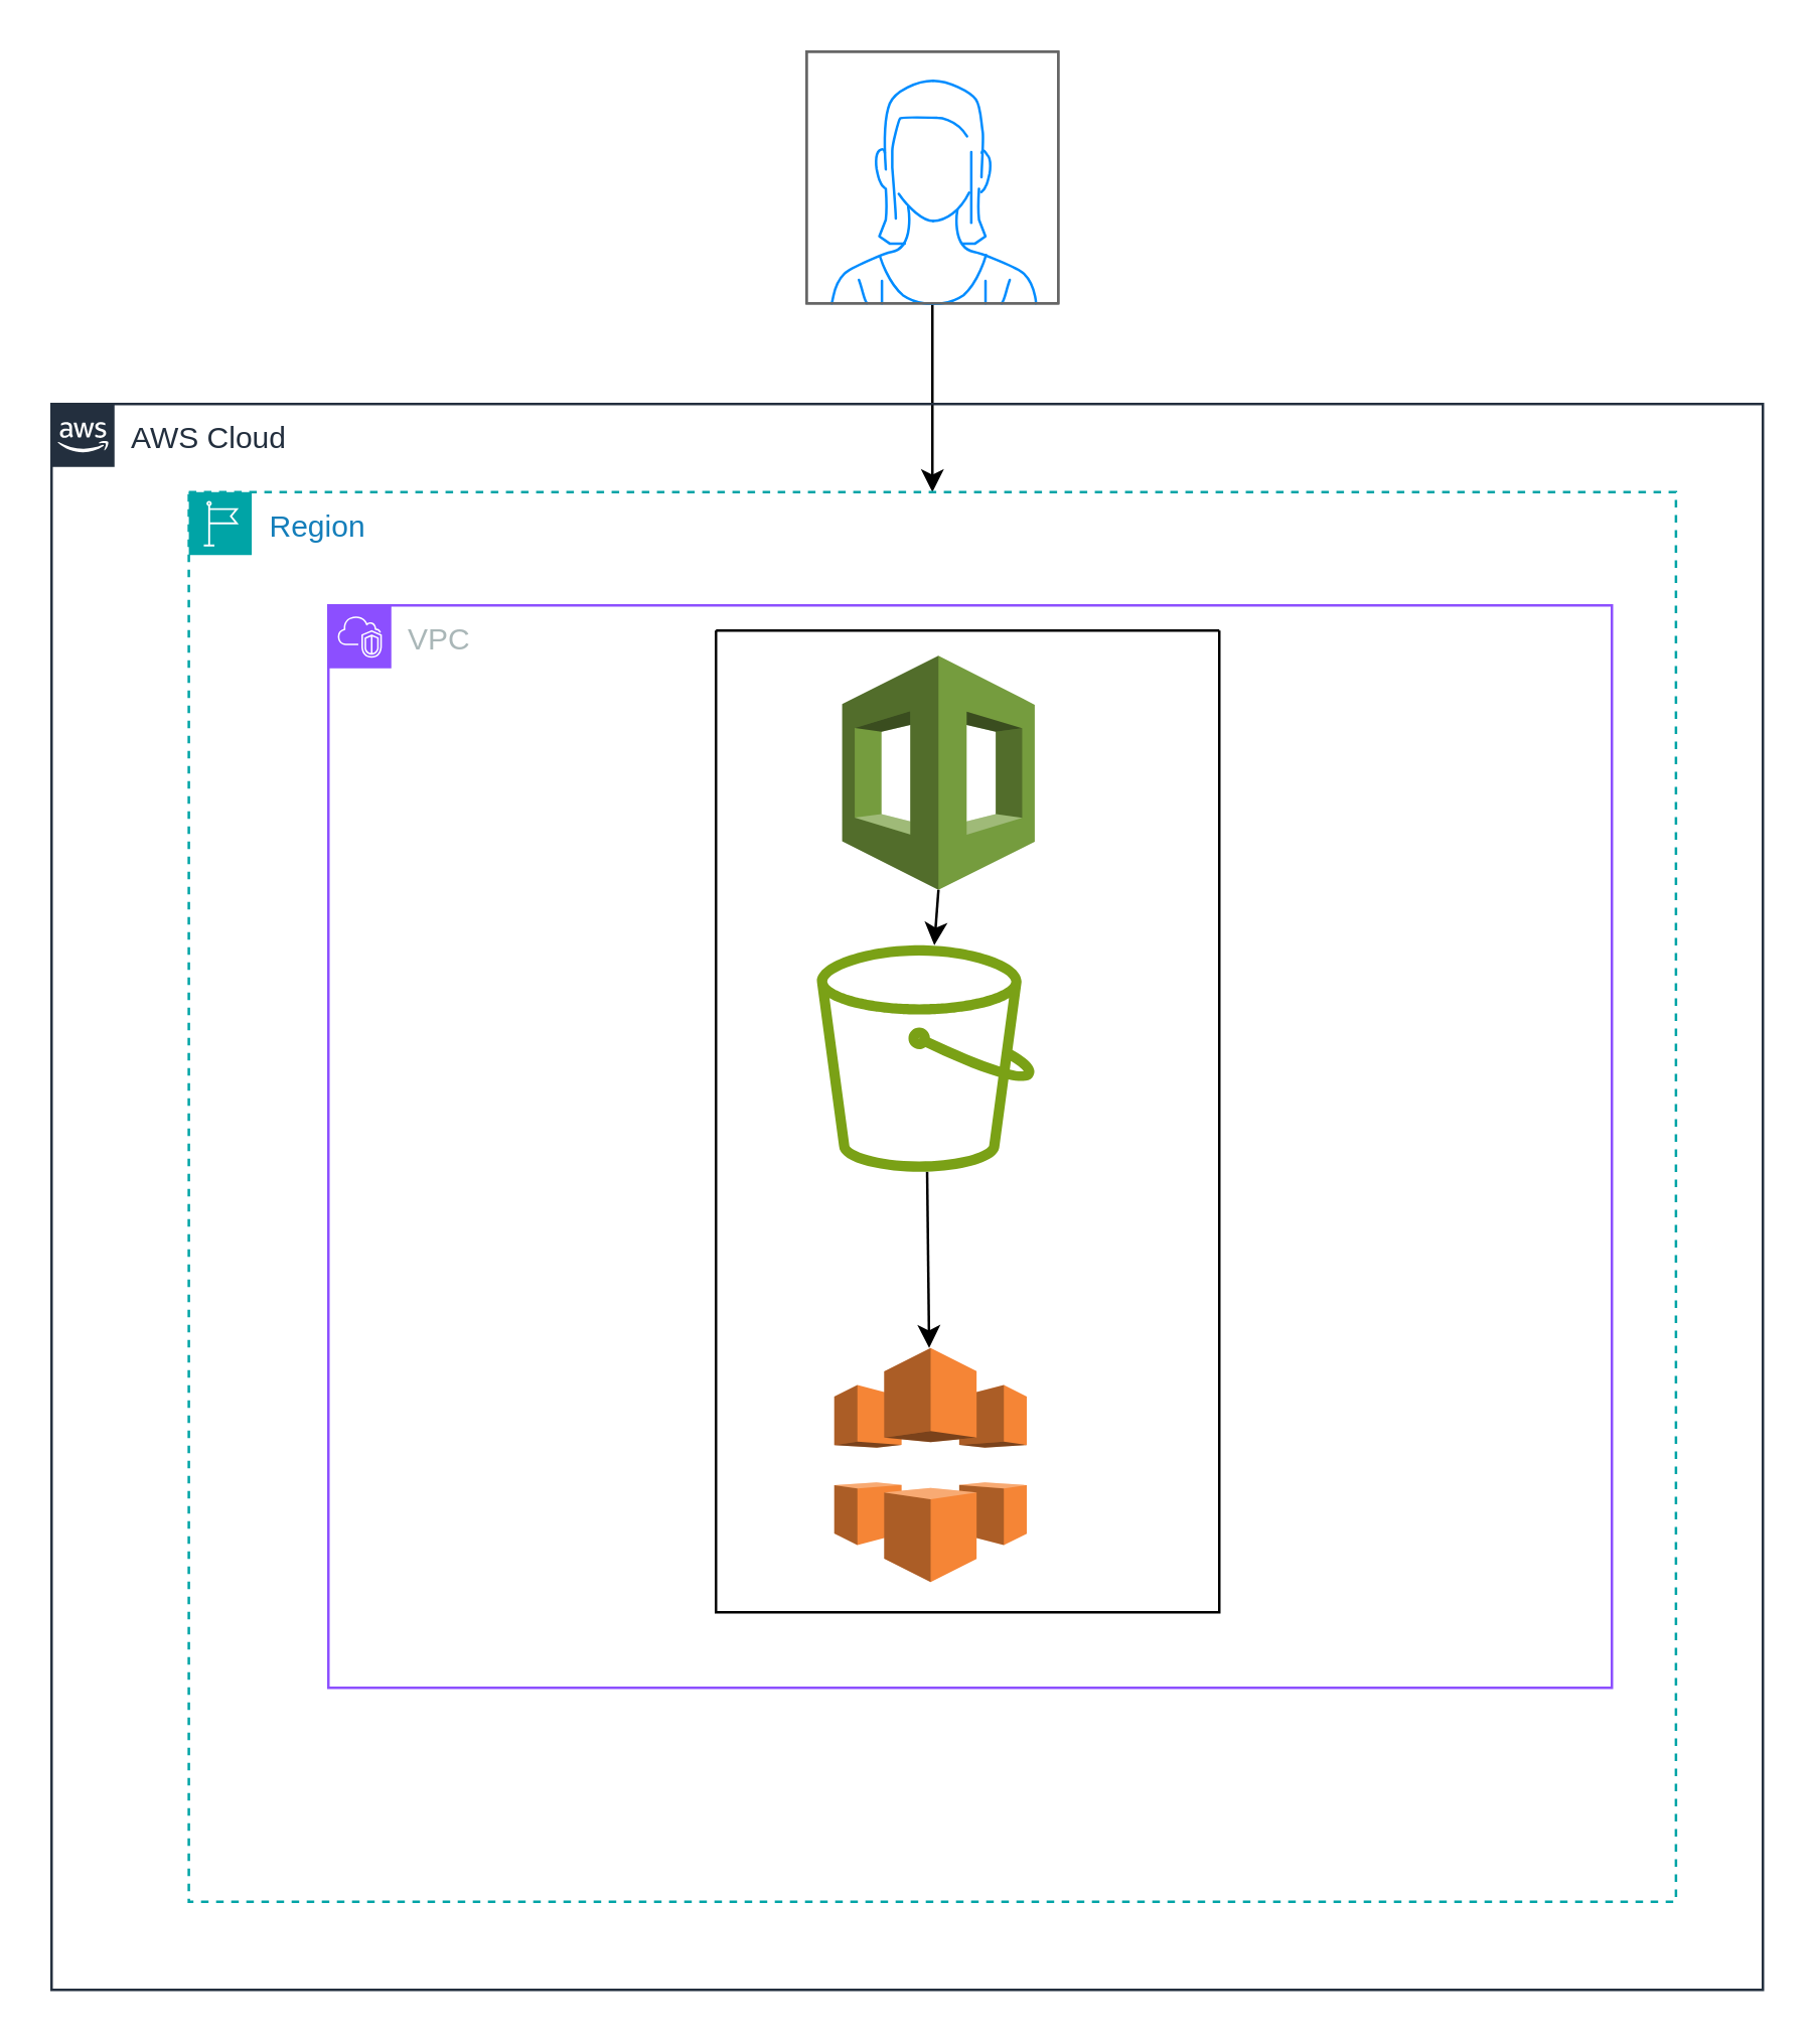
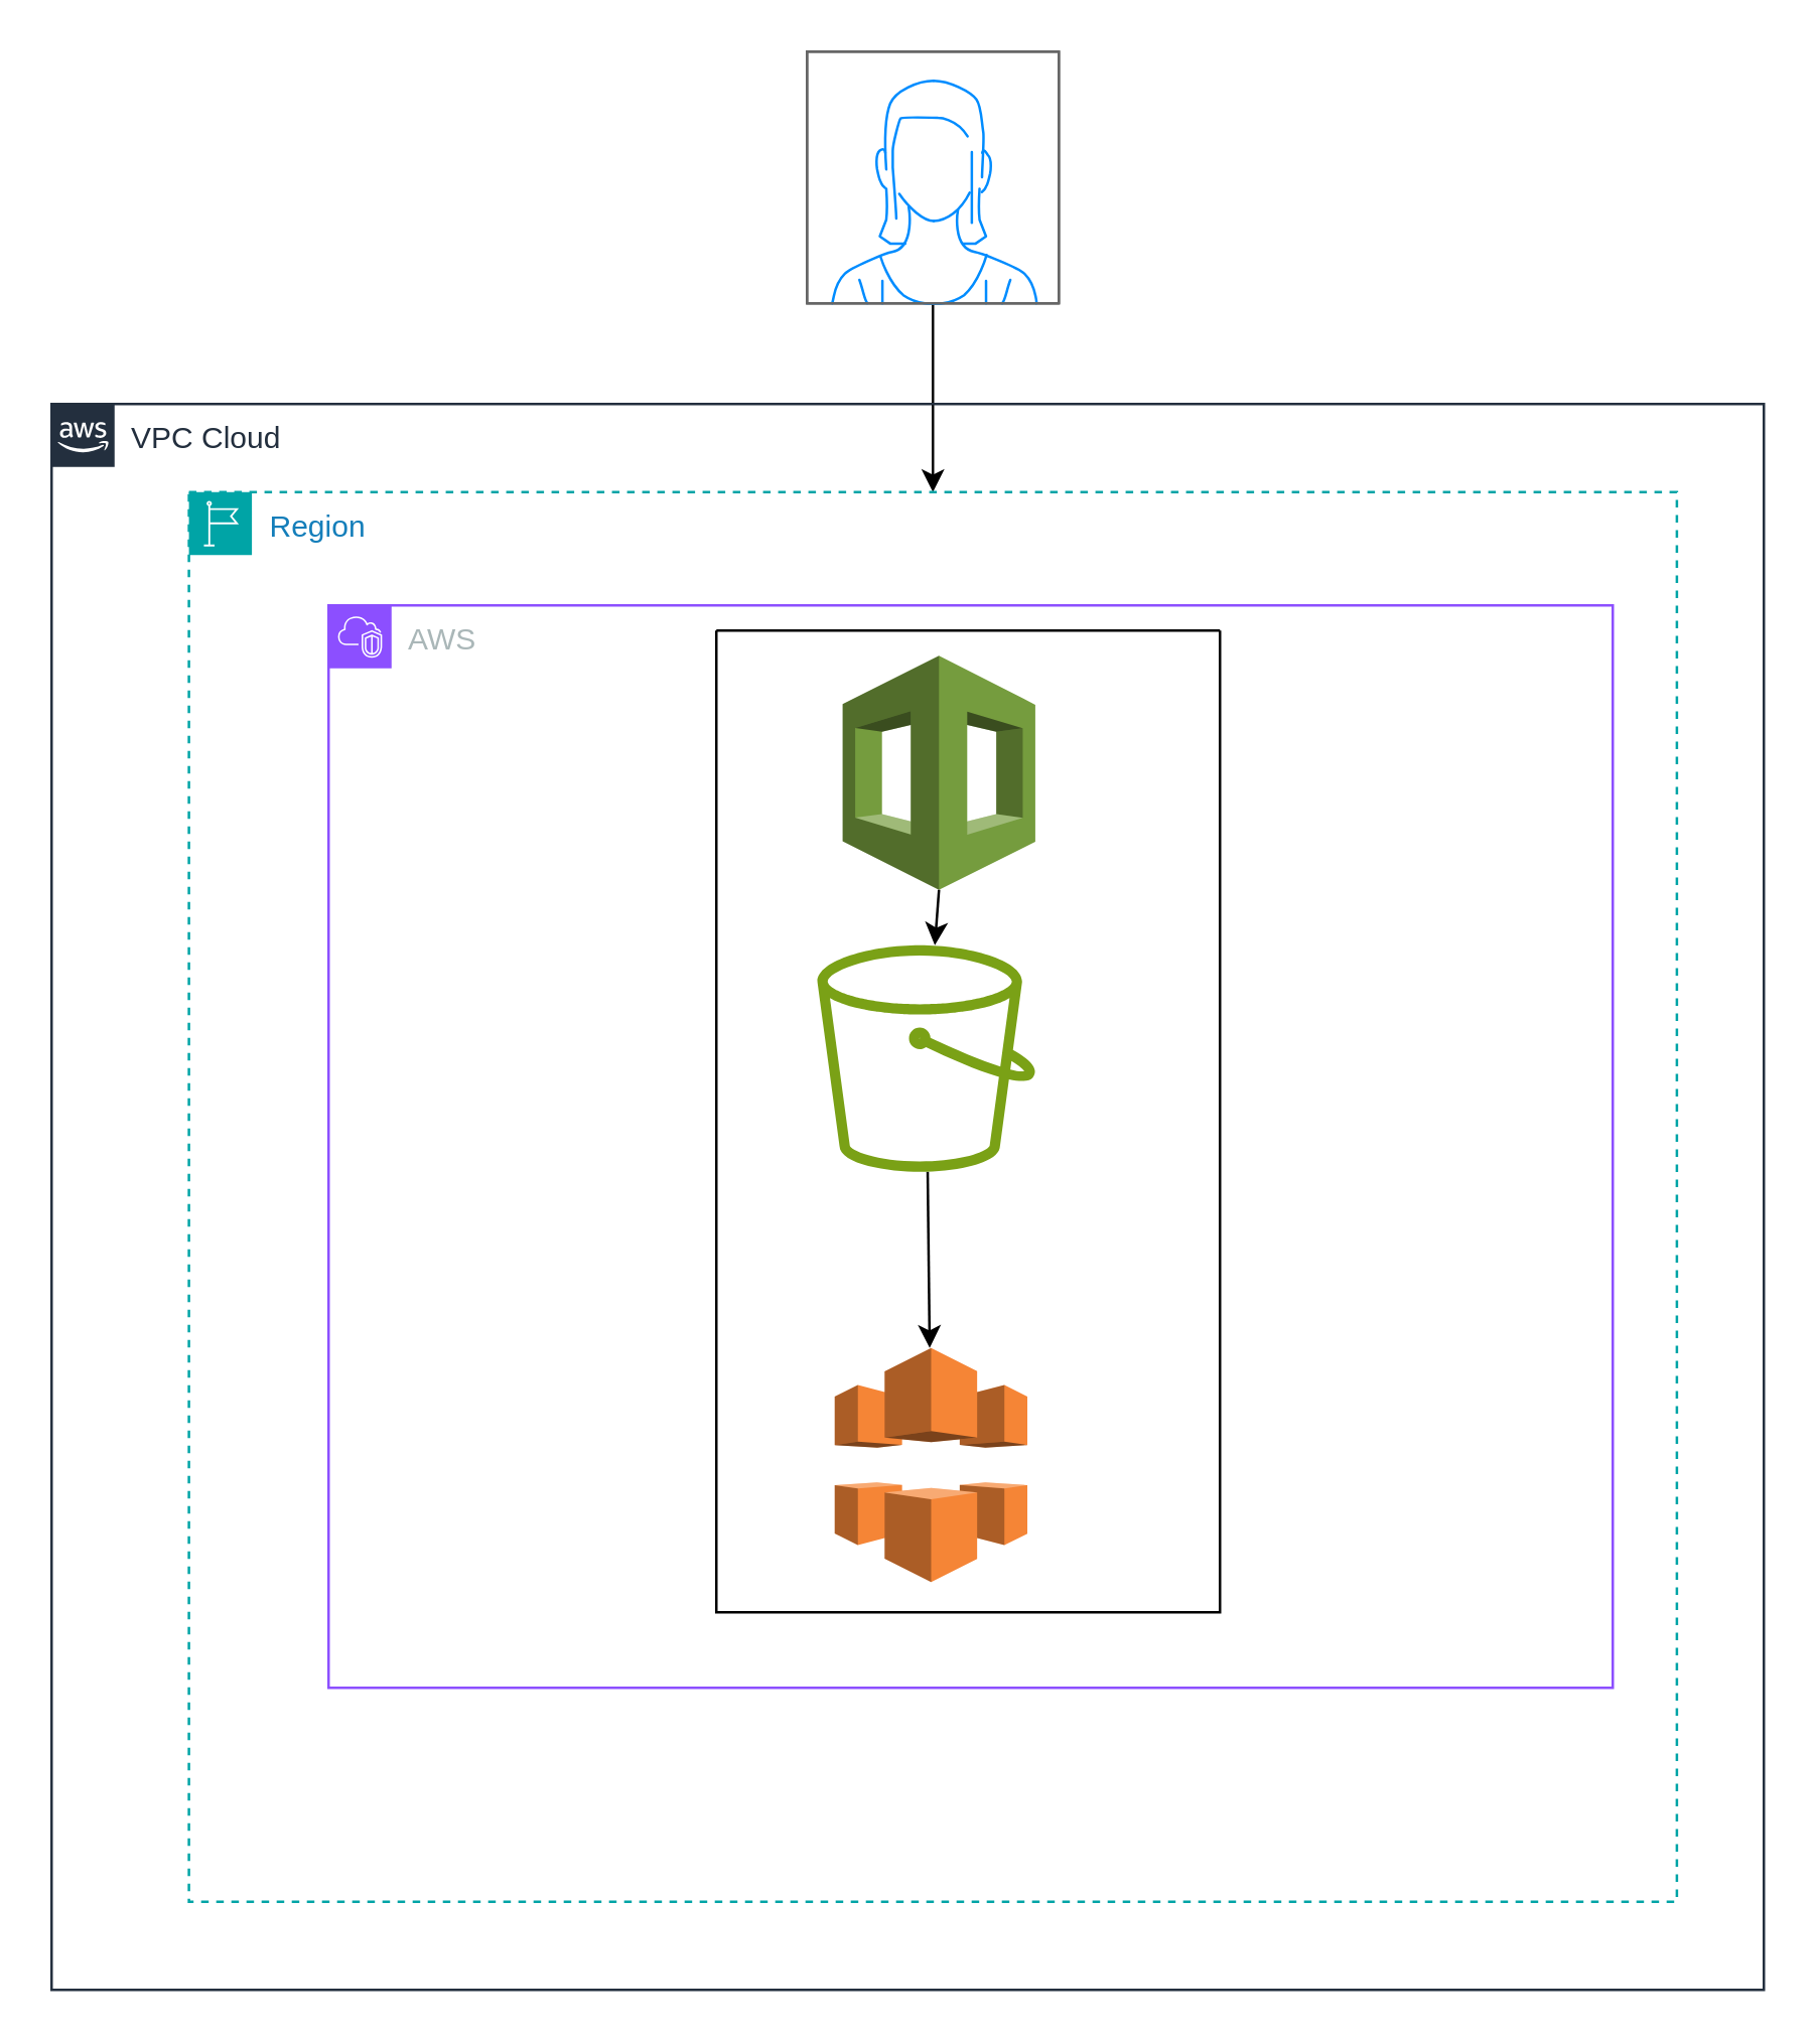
  <mxCell id="0" />
  <mxCell id="1" parent="0" />
  <mxCell id="2" value="" style="edgeStyle=none;rounded=0;orthogonalLoop=1;jettySize=auto;html=1;" edge="1" parent="1" source="3" target="5"><mxGeometry relative="1" as="geometry" /></mxCell>
  <mxCell id="3" value="" style="verticalLabelPosition=bottom;shadow=0;dashed=0;align=center;html=1;verticalAlign=top;strokeWidth=1;shape=mxgraph.mockup.containers.userFemale;strokeColor=#666666;strokeColor2=#008cff;" vertex="1" parent="1"><mxGeometry x="320" y="20" width="100" height="100" as="geometry" /></mxCell>
- <mxCell id="4" value="AWS Cloud" style="points=[[0,0],[0.25,0],[0.5,0],[0.75,0],[1,0],[1,0.25],[1,0.5],[1,0.75],[1,1],[0.75,1],[0.5,1],[0.25,1],[0,1],[0,0.75],[0,0.5],[0,0.25]];outlineConnect=0;gradientColor=none;html=1;whiteSpace=wrap;fontSize=12;fontStyle=0;container=1;pointerEvents=0;collapsible=0;recursiveResize=0;shape=mxgraph.aws4.group;grIcon=mxgraph.aws4.group_aws_cloud_alt;strokeColor=#232F3E;fillColor=none;verticalAlign=top;align=left;spacingLeft=30;fontColor=#232F3E;dashed=0;" vertex="1" parent="1"><mxGeometry x="20" y="160" width="680" height="630" as="geometry" /></mxCell>
+ <mxCell id="4" value="VPC Cloud" style="points=[[0,0],[0.25,0],[0.5,0],[0.75,0],[1,0],[1,0.25],[1,0.5],[1,0.75],[1,1],[0.75,1],[0.5,1],[0.25,1],[0,1],[0,0.75],[0,0.5],[0,0.25]];outlineConnect=0;gradientColor=none;html=1;whiteSpace=wrap;fontSize=12;fontStyle=0;container=1;pointerEvents=0;collapsible=0;recursiveResize=0;shape=mxgraph.aws4.group;grIcon=mxgraph.aws4.group_aws_cloud_alt;strokeColor=#232F3E;fillColor=none;verticalAlign=top;align=left;spacingLeft=30;fontColor=#232F3E;dashed=0;" vertex="1" parent="1"><mxGeometry x="20" y="160" width="680" height="630" as="geometry" /></mxCell>
  <mxCell id="5" value="Region" style="points=[[0,0],[0.25,0],[0.5,0],[0.75,0],[1,0],[1,0.25],[1,0.5],[1,0.75],[1,1],[0.75,1],[0.5,1],[0.25,1],[0,1],[0,0.75],[0,0.5],[0,0.25]];outlineConnect=0;gradientColor=none;html=1;whiteSpace=wrap;fontSize=12;fontStyle=0;container=1;pointerEvents=0;collapsible=0;recursiveResize=0;shape=mxgraph.aws4.group;grIcon=mxgraph.aws4.group_region;strokeColor=#00A4A6;fillColor=none;verticalAlign=top;align=left;spacingLeft=30;fontColor=#147EBA;dashed=1;" vertex="1" parent="4"><mxGeometry x="54.54" y="35" width="590.92" height="560" as="geometry" /></mxCell>
  <mxCell id="6" value="" style="edgeStyle=none;rounded=0;orthogonalLoop=1;jettySize=auto;html=1;" edge="1" parent="5" source="7" target="8"><mxGeometry relative="1" as="geometry" /></mxCell>
  <mxCell id="7" value="" style="sketch=0;outlineConnect=0;fontColor=#232F3E;gradientColor=none;fillColor=#7AA116;strokeColor=none;dashed=0;verticalLabelPosition=bottom;verticalAlign=top;align=center;html=1;fontSize=12;fontStyle=0;aspect=fixed;pointerEvents=1;shape=mxgraph.aws4.bucket;" vertex="1" parent="5"><mxGeometry x="249.58" y="180" width="86.54" height="90" as="geometry" /></mxCell>
  <mxCell id="8" value="" style="outlineConnect=0;dashed=0;verticalLabelPosition=bottom;verticalAlign=top;align=center;html=1;shape=mxgraph.aws3.cloudfront;fillColor=#F58536;gradientColor=none;" vertex="1" parent="5"><mxGeometry x="256.46" y="340" width="76.5" height="93" as="geometry" /></mxCell>
  <mxCell id="9" style="edgeStyle=none;rounded=0;orthogonalLoop=1;jettySize=auto;html=1;exitX=0.5;exitY=0;exitDx=0;exitDy=0;" edge="1" parent="4" source="5" target="5"><mxGeometry relative="1" as="geometry" /></mxCell>
  <mxCell id="10" style="edgeStyle=none;rounded=0;orthogonalLoop=1;jettySize=auto;html=1;exitX=0.5;exitY=0;exitDx=0;exitDy=0;" edge="1" parent="4" source="5" target="5"><mxGeometry relative="1" as="geometry" /></mxCell>
  <mxCell id="11" style="edgeStyle=none;rounded=0;orthogonalLoop=1;jettySize=auto;html=1;exitX=0;exitY=0.25;exitDx=0;exitDy=0;" edge="1" parent="1" source="4" target="4"><mxGeometry relative="1" as="geometry" /></mxCell>
  <mxCell id="12" style="edgeStyle=none;rounded=0;orthogonalLoop=1;jettySize=auto;html=1;exitX=1;exitY=0.5;exitDx=0;exitDy=0;" edge="1" parent="1" source="4" target="4"><mxGeometry relative="1" as="geometry" /></mxCell>
- <mxCell id="13" value="VPC" style="points=[[0,0],[0.25,0],[0.5,0],[0.75,0],[1,0],[1,0.25],[1,0.5],[1,0.75],[1,1],[0.75,1],[0.5,1],[0.25,1],[0,1],[0,0.75],[0,0.5],[0,0.25]];outlineConnect=0;gradientColor=none;html=1;whiteSpace=wrap;fontSize=12;fontStyle=0;container=1;pointerEvents=0;collapsible=0;recursiveResize=0;shape=mxgraph.aws4.group;grIcon=mxgraph.aws4.group_vpc2;strokeColor=#8C4FFF;fillColor=none;verticalAlign=top;align=left;spacingLeft=30;fontColor=#AAB7B8;dashed=0;" vertex="1" parent="1"><mxGeometry x="130" y="240" width="510" height="430" as="geometry" /></mxCell>
+ <mxCell id="13" value="AWS" style="points=[[0,0],[0.25,0],[0.5,0],[0.75,0],[1,0],[1,0.25],[1,0.5],[1,0.75],[1,1],[0.75,1],[0.5,1],[0.25,1],[0,1],[0,0.75],[0,0.5],[0,0.25]];outlineConnect=0;gradientColor=none;html=1;whiteSpace=wrap;fontSize=12;fontStyle=0;container=1;pointerEvents=0;collapsible=0;recursiveResize=0;shape=mxgraph.aws4.group;grIcon=mxgraph.aws4.group_vpc2;strokeColor=#8C4FFF;fillColor=none;verticalAlign=top;align=left;spacingLeft=30;fontColor=#AAB7B8;dashed=0;" vertex="1" parent="1"><mxGeometry x="130" y="240" width="510" height="430" as="geometry" /></mxCell>
  <mxCell id="14" value="" style="outlineConnect=0;dashed=0;verticalLabelPosition=bottom;verticalAlign=top;align=center;html=1;shape=mxgraph.aws3.cloudformation;fillColor=#759C3E;gradientColor=none;" vertex="1" parent="13"><mxGeometry x="204.16" y="20" width="76.5" height="93" as="geometry" /></mxCell>
  <mxCell id="15" value="" style="swimlane;startSize=0;" vertex="1" parent="13"><mxGeometry x="154" y="10" width="200" height="390" as="geometry" /></mxCell>
  <mxCell id="16" style="edgeStyle=none;rounded=0;orthogonalLoop=1;jettySize=auto;html=1;exitX=1;exitY=0.25;exitDx=0;exitDy=0;" edge="1" parent="13" source="15" target="15"><mxGeometry relative="1" as="geometry" /></mxCell>
  <mxCell id="17" style="edgeStyle=none;rounded=0;orthogonalLoop=1;jettySize=auto;html=1;exitX=0.5;exitY=1;exitDx=0;exitDy=0;exitPerimeter=0;" edge="1" parent="1" source="14" target="7"><mxGeometry relative="1" as="geometry" /></mxCell>
